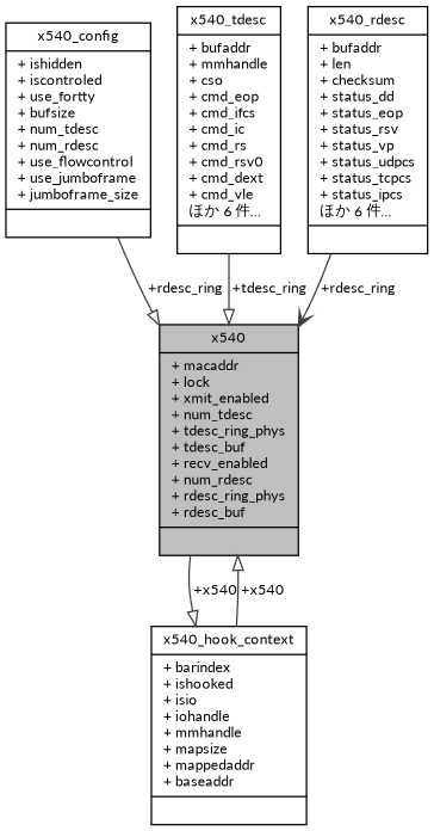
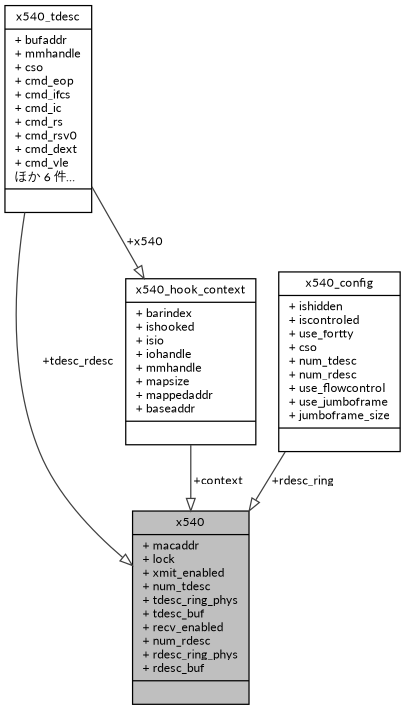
  digraph {
    fontname=Lato
    node [color=black fillcolor=white fontname=Lato fontsize=10 shape=record style=filled]
    edge [arrowhead=onormal color=grey25 fontname=Lato fontsize=10 labelfontname=Helvetica labelfontsize=10 style=solid]
    n1 [fillcolor=grey75 fontcolor=black height=0.2 label="{x540\n|+ macaddr\l+ lock\l+ xmit_enabled\l+ num_tdesc\l+ tdesc_ring_phys\l+ tdesc_buf\l+ recv_enabled\l+ num_rdesc\l+ rdesc_ring_phys\l+ rdesc_buf\l|}" width=0.4]
    n2 [height=0.2 label="{x540_hook_context\n|+ barindex\l+ ishooked\l+ isio\l+ iohandle\l+ mmhandle\l+ mapsize\l+ mappedaddr\l+ baseaddr\l|}" width=0.4]
-   n3 [height=0.2 label="{x540_config\n|+ ishidden\l+ iscontroled\l+ use_fortty\l+ bufsize\l+ num_tdesc\l+ num_rdesc\l+ use_flowcontrol\l+ use_jumboframe\l+ jumboframe_size\l|}" width=0.4]
+   n3 [height=0.2 label="{x540_config\n|+ ishidden\l+ iscontroled\l+ use_fortty\l+ cso\l+ num_tdesc\l+ num_rdesc\l+ use_flowcontrol\l+ use_jumboframe\l+ jumboframe_size\l|}" width=0.4]
    n4 [height=0.2 label="{x540_tdesc\n|+ bufaddr\l+ mmhandle\l+ cso\l+ cmd_eop\l+ cmd_ifcs\l+ cmd_ic\l+ cmd_rs\l+ cmd_rsv0\l+ cmd_dext\l+ cmd_vle\lほか 6 件…\l|}" width=0.4]
-   n5 [height=0.2 label="{x540_rdesc\n|+ bufaddr\l+ len\l+ checksum\l+ status_dd\l+ status_eop\l+ status_rsv\l+ status_vp\l+ status_udpcs\l+ status_tcpcs\l+ status_ipcs\lほか 6 件…\l|}" width=0.4]
-   n1 -> n2 [label=" +x540"]
-   n2 -> n1 [label=" +x540"]
+   n4 -> n2 [label=" +x540"]
+   n2 -> n1 [label=" +context"]
    n3 -> n1 [label=" +rdesc_ring"]
-   n4 -> n1 [label=" +tdesc_ring"]
-   n5 -> n1 [arrowhead=vee label=" +rdesc_ring"]
+   n4 -> n1 [label=" +tdesc_rdesc"]
  }
